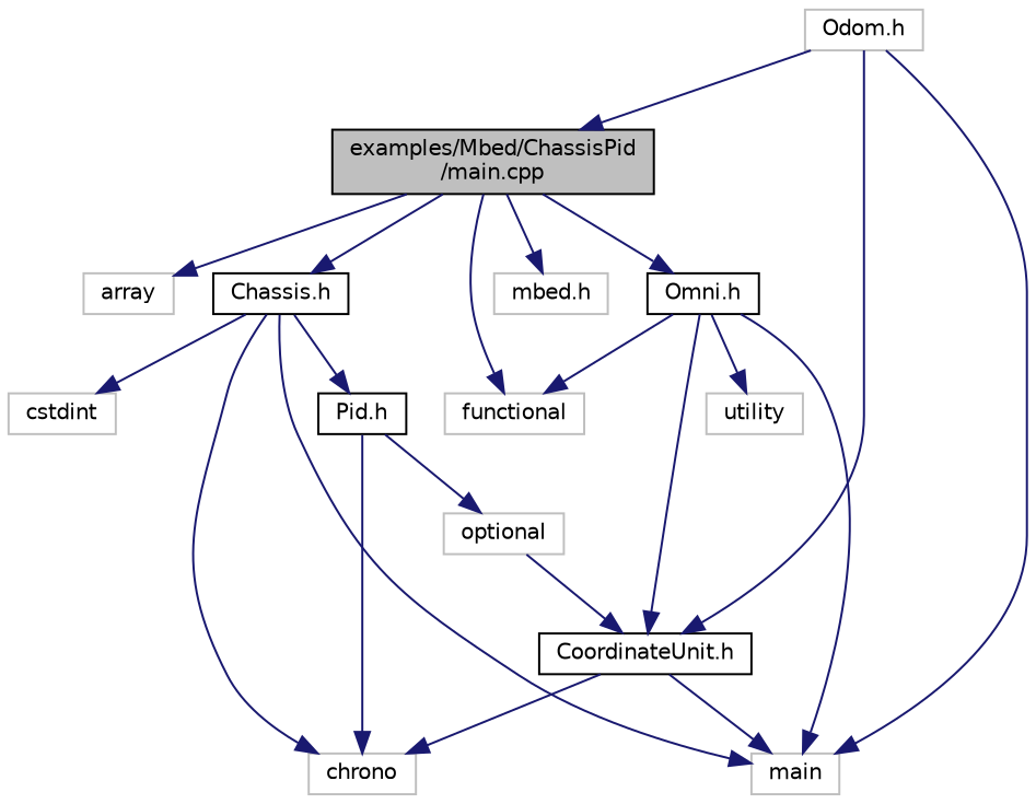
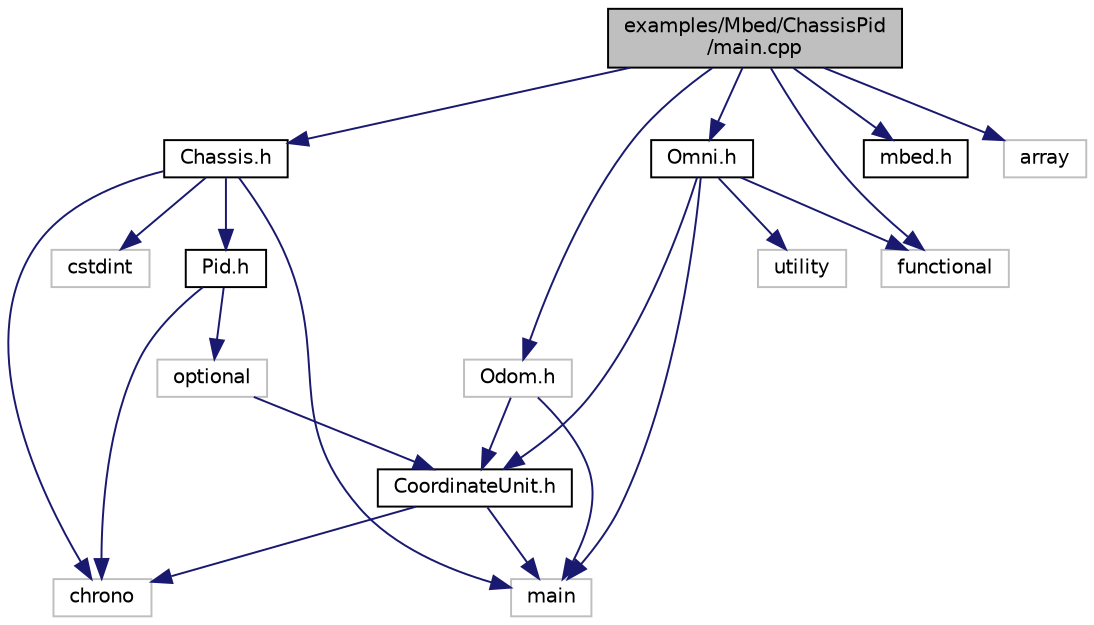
  digraph {
    node [color=grey75 fillcolor=white fontname=Helvetica fontsize=10 shape=record style=filled]
    edge [color=midnightblue fontname=Helvetica fontsize=10 labelfontname=Helvetica labelfontsize=10 style=solid]
    n1 [color=black fillcolor=grey75 fontcolor=black height=0.2 label="examples/Mbed/ChassisPid\l/main.cpp" width=0.4]
    n2 [color=black height=0.2 label="Chassis.h" width=0.4]
    n3 [height=0.2 label="Odom.h" width=0.4]
    n4 [color=black height=0.2 label="Omni.h" width=0.4]
    n5 [height=0.2 label=functional width=0.4]
-   n6 [height=0.2 label="mbed.h" width=0.4]
+   n6 [color=black height=0.2 label="mbed.h" width=0.4]
    n7 [height=0.2 label=array width=0.4]
    n8 [height=0.2 label=chrono width=0.4]
    n9 [height=0.2 label=main width=0.4]
    n10 [color=black height=0.2 label="Pid.h" width=0.4]
    n11 [height=0.2 label=cstdint width=0.4]
    n12 [color=black height=0.2 label="CoordinateUnit.h" width=0.4]
    n13 [height=0.2 label=utility width=0.4]
    n14 [height=0.2 label=optional width=0.4]
    n1 -> n2
-   n3 -> n1
+   n1 -> n3
    n1 -> n4
    n1 -> n5
    n1 -> n6
    n1 -> n7
    n2 -> n8
    n2 -> n9
    n2 -> n10
    n2 -> n11
    n3 -> n9
    n3 -> n12
    n4 -> n5
    n4 -> n9
    n4 -> n12
    n4 -> n13
    n10 -> n8
    n10 -> n14
    n12 -> n8
    n12 -> n9
    n14 -> n12
  }
